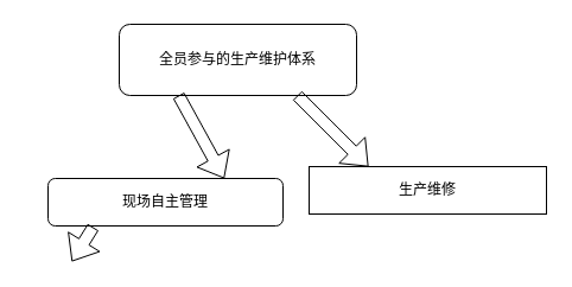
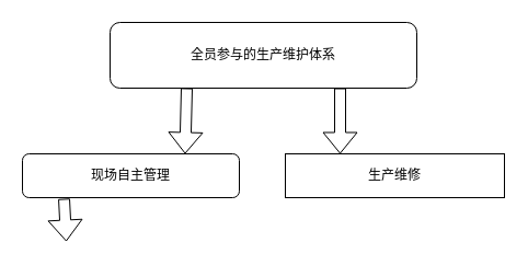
  <mxCell id="0" />
  <mxCell id="1" parent="0" />
- <mxCell id="2" value="全员参与的生产维护体系" style="rounded=1;whiteSpace=wrap;html=1;" vertex="1" parent="1"><mxGeometry x="100" y="20" width="200" height="60" as="geometry" /></mxCell>
+ <mxCell id="2" value="全员参与的生产维护体系" style="rounded=1;whiteSpace=wrap;html=1;" vertex="1" parent="1"><mxGeometry x="100" y="20" width="280" height="60" as="geometry" /></mxCell>
  <mxCell id="3" value="" style="shape=flexArrow;endArrow=classic;html=1;rounded=0;entryX=0.75;entryY=0;entryDx=0;entryDy=0;exitX=0.25;exitY=1;exitDx=0;exitDy=0;" edge="1" parent="1" source="2" target="4"><mxGeometry width="50" height="50" relative="1" as="geometry"><mxPoint x="205" y="100" as="sourcePoint" /><mxPoint x="205" y="140" as="targetPoint" /></mxGeometry></mxCell>
- <mxCell id="4" value="现场自主管理" style="rounded=1;whiteSpace=wrap;html=1;" vertex="1" parent="1"><mxGeometry x="40" y="150" width="198" height="40" as="geometry" /></mxCell>
+ <mxCell id="4" value="现场自主管理" style="rounded=1;whiteSpace=wrap;html=1;" vertex="1" parent="1"><mxGeometry x="20" y="140" width="198" height="40" as="geometry" /></mxCell>
  <mxCell id="5" value="" style="shape=flexArrow;endArrow=classic;html=1;rounded=0;exitX=0.75;exitY=1;exitDx=0;exitDy=0;entryX=0.25;entryY=0;entryDx=0;entryDy=0;" edge="1" parent="1" target="6" source="2"><mxGeometry width="50" height="50" relative="1" as="geometry"><mxPoint x="355" y="110" as="sourcePoint" /><mxPoint x="355" y="170" as="targetPoint" /></mxGeometry></mxCell>
  <mxCell id="6" value="生产维修" style="whiteSpace=wrap;html=1;rounded=0;" vertex="1" parent="1"><mxGeometry x="260" y="140" width="200" height="40" as="geometry" /></mxCell>
  <mxCell id="7" value="" style="shape=flexArrow;endArrow=classic;html=1;rounded=0;exitX=0.192;exitY=1.025;exitDx=0;exitDy=0;exitPerimeter=0;" edge="1" parent="1" source="4"><mxGeometry width="50" height="50" relative="1" as="geometry"><mxPoint x="210" y="240" as="sourcePoint" /><mxPoint x="60" y="220" as="targetPoint" /></mxGeometry></mxCell>
